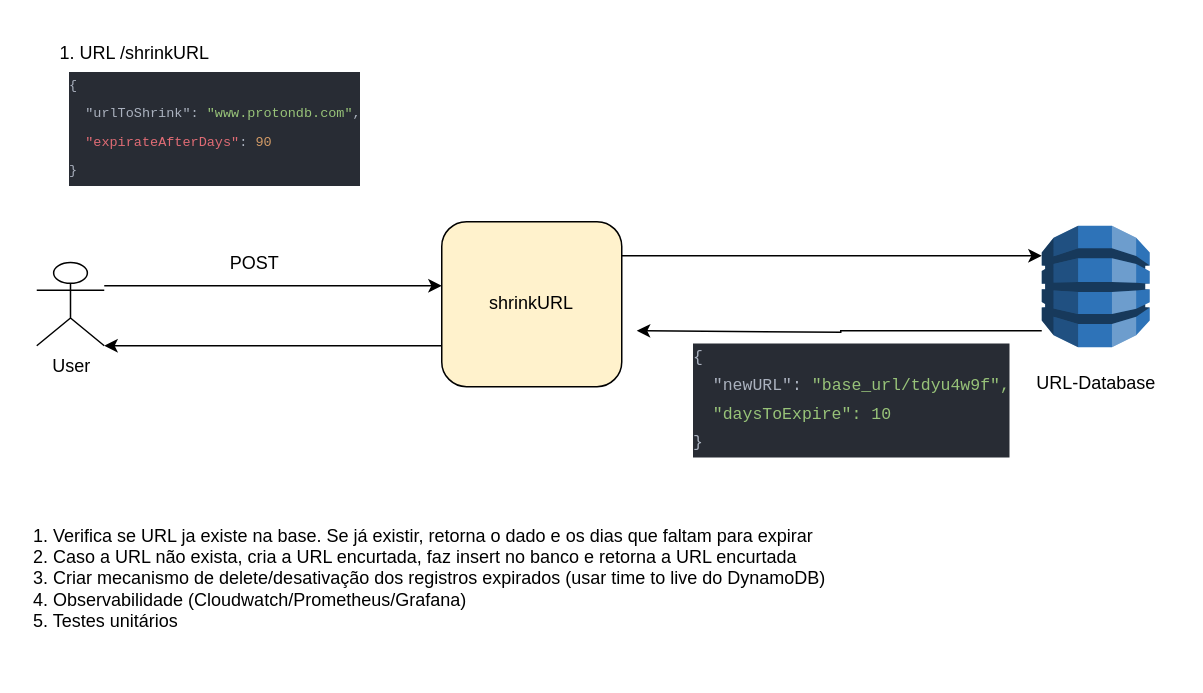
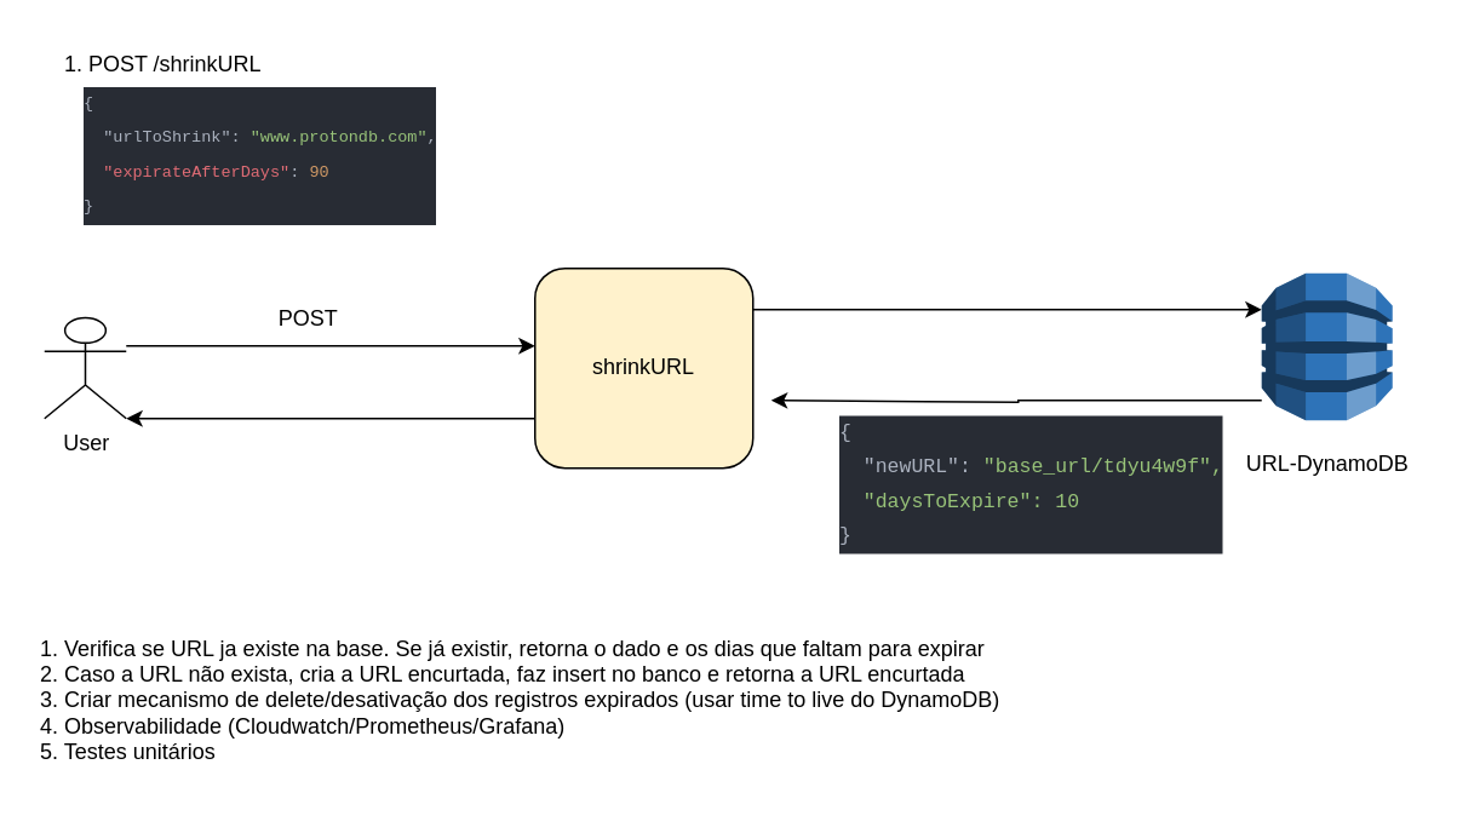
  <mxCell id="0" />
  <mxCell id="1" parent="0" />
  <mxCell id="2" style="edgeStyle=orthogonalEdgeStyle;rounded=0;orthogonalLoop=1;jettySize=auto;html=1;" parent="1" source="4" target="6" edge="1"><mxGeometry relative="1" as="geometry"><Array as="points"><mxPoint x="634" y="170" /><mxPoint x="634" y="170" /></Array></mxGeometry></mxCell>
  <mxCell id="3" style="edgeStyle=orthogonalEdgeStyle;rounded=0;orthogonalLoop=1;jettySize=auto;html=1;entryX=1;entryY=1;entryDx=0;entryDy=0;entryPerimeter=0;" parent="1" source="4" target="9" edge="1"><mxGeometry relative="1" as="geometry"><Array as="points"><mxPoint x="154" y="230" /><mxPoint x="154" y="230" /></Array></mxGeometry></mxCell>
  <mxCell id="4" value="shrinkURL" style="rounded=1;whiteSpace=wrap;html=1;fillColor=#fff2cc;" parent="1" vertex="1"><mxGeometry x="294" y="147.25" width="120" height="110" as="geometry" /></mxCell>
  <mxCell id="5" style="edgeStyle=orthogonalEdgeStyle;rounded=0;orthogonalLoop=1;jettySize=auto;html=1;" parent="1" source="6" edge="1"><mxGeometry relative="1" as="geometry"><mxPoint x="424" y="220" as="targetPoint" /><Array as="points"><mxPoint x="560" y="220" /><mxPoint x="560" y="221" /></Array></mxGeometry></mxCell>
  <mxCell id="6" value="" style="outlineConnect=0;dashed=0;verticalLabelPosition=bottom;verticalAlign=top;align=center;html=1;shape=mxgraph.aws3.dynamo_db;fillColor=#2E73B8;gradientColor=none;" parent="1" vertex="1"><mxGeometry x="694" y="150" width="72" height="81" as="geometry" /></mxCell>
- <mxCell id="7" value="URL-Database" style="text;html=1;align=center;verticalAlign=middle;resizable=0;points=[];autosize=1;strokeColor=none;fillColor=none;" parent="1" vertex="1"><mxGeometry x="680" y="240" width="100" height="30" as="geometry" /></mxCell>
+ <mxCell id="7" value="URL-DynamoDB" style="text;html=1;align=center;verticalAlign=middle;resizable=0;points=[];autosize=1;strokeColor=none;fillColor=none;" parent="1" vertex="1"><mxGeometry x="680" y="240" width="100" height="30" as="geometry" /></mxCell>
  <mxCell id="8" style="edgeStyle=orthogonalEdgeStyle;rounded=0;orthogonalLoop=1;jettySize=auto;html=1;" parent="1" source="9" target="4" edge="1"><mxGeometry relative="1" as="geometry"><Array as="points"><mxPoint x="74" y="190" /><mxPoint x="74" y="190" /></Array></mxGeometry></mxCell>
  <mxCell id="9" value="User" style="shape=umlActor;verticalLabelPosition=bottom;verticalAlign=top;html=1;outlineConnect=0;" parent="1" vertex="1"><mxGeometry x="24" y="174.5" width="45" height="55.5" as="geometry" /></mxCell>
- <mxCell id="10" value="1. URL /shrinkURL&lt;br&gt;" style="text;html=1;align=center;verticalAlign=middle;resizable=0;points=[];autosize=1;strokeColor=none;fillColor=none;" parent="1" vertex="1"><mxGeometry x="24" y="20" width="130" height="30" as="geometry" /></mxCell>
+ <mxCell id="10" value="1. POST /shrinkURL&lt;br&gt;" style="text;html=1;align=center;verticalAlign=middle;resizable=0;points=[];autosize=1;strokeColor=none;fillColor=none;" parent="1" vertex="1"><mxGeometry x="24" y="20" width="130" height="30" as="geometry" /></mxCell>
  <mxCell id="11" value="&lt;div style=&quot;color: rgb(171, 178, 191); background-color: rgb(40, 44, 52); font-family: &amp;quot;Cascadia Code&amp;quot;, &amp;quot;Fira Code&amp;quot;, Consolas, &amp;quot;Courier New&amp;quot;, monospace; line-height: 19px; font-size: 9px;&quot;&gt;&lt;div&gt;{&lt;/div&gt;&lt;div&gt;&amp;nbsp; &quot;urlToShrink&quot;: &lt;span style=&quot;color: #98c379;&quot;&gt;&quot;www.protondb.com&quot;&lt;/span&gt;,&lt;/div&gt;&lt;div&gt;&amp;nbsp; &lt;span style=&quot;color: #e06c75;&quot;&gt;&quot;expirateAfterDays&quot;&lt;/span&gt;: &lt;span style=&quot;color: #d19a66;&quot;&gt;90&lt;/span&gt;&lt;/div&gt;&lt;div&gt;}&lt;/div&gt;&lt;/div&gt;" style="text;html=1;align=left;verticalAlign=middle;resizable=0;points=[];autosize=1;strokeColor=none;fillColor=none;" parent="1" vertex="1"><mxGeometry x="44" y="40" width="210" height="90" as="geometry" /></mxCell>
  <mxCell id="12" value="&lt;div style=&quot;color: rgb(171, 178, 191); background-color: rgb(40, 44, 52); font-family: &amp;quot;Cascadia Code&amp;quot;, &amp;quot;Fira Code&amp;quot;, Consolas, &amp;quot;Courier New&amp;quot;, monospace; line-height: 19px; font-size: 11px;&quot;&gt;&lt;div&gt;{&lt;/div&gt;&lt;div&gt;&amp;nbsp; &quot;newURL&quot;: &lt;span style=&quot;color: #98c379;&quot;&gt;&quot;base_url/tdyu4w9f&quot;,&lt;/span&gt;&lt;/div&gt;&lt;div&gt;&lt;span style=&quot;color: #98c379;&quot;&gt;&amp;nbsp; &quot;daysToExpire&quot;: 10&lt;/span&gt;&lt;/div&gt;&lt;div&gt;}&lt;/div&gt;&lt;/div&gt;" style="text;html=1;align=left;verticalAlign=middle;resizable=0;points=[];autosize=1;strokeColor=none;fillColor=none;" parent="1" vertex="1"><mxGeometry x="460" y="221" width="230" height="90" as="geometry" /></mxCell>
  <mxCell id="13" value="POST" style="text;html=1;align=center;verticalAlign=middle;resizable=0;points=[];autosize=1;strokeColor=none;fillColor=none;" vertex="1" parent="1"><mxGeometry x="139" y="160" width="60" height="30" as="geometry" /></mxCell>
  <mxCell id="14" value="1. Verifica se URL ja existe na base. Se já existir, retorna o dado e os dias que faltam para expirar&lt;br&gt;2. Caso a URL não exista, cria a URL encurtada, faz insert no banco e retorna a URL encurtada&lt;br&gt;3. Criar mecanismo de delete/desativação dos registros expirados (usar time to live do DynamoDB)&lt;br&gt;4. Observabilidade (Cloudwatch/Prometheus/Grafana)&lt;br&gt;5. Testes unitários" style="text;html=1;strokeColor=none;fillColor=none;align=left;verticalAlign=middle;whiteSpace=wrap;rounded=0;" vertex="1" parent="1"><mxGeometry x="20" y="330" width="660" height="110" as="geometry" /></mxCell>
